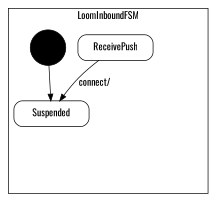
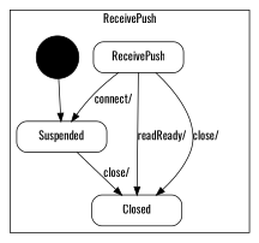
  digraph {
    fontname=Oswald
    node [fontname=Oswald shape=Mrecord]
    edge [fontname=Oswald]
    n1 [label="{Suspended}" width=1.5]
    n2 [label="{ReceivePush}" width=1.5]
+   n3 [label="{Closed}" width=1.5]
    "%5" [fillcolor=black shape=circle style=filled width=0.25]
    subgraph cluster_1 {
-     label=LoomInboundFSM
+     label=ReceivePush
      n1
      n2
+     n3
      "%5"
    }
+   n1 -> n3 [label="close/\l"]
    n2 -> n1 [label="connect/\l"]
+   n2 -> n3 [label="readReady/\l"]
+   n2 -> n3 [label="close/\l"]
    "%5" -> n1
  }
